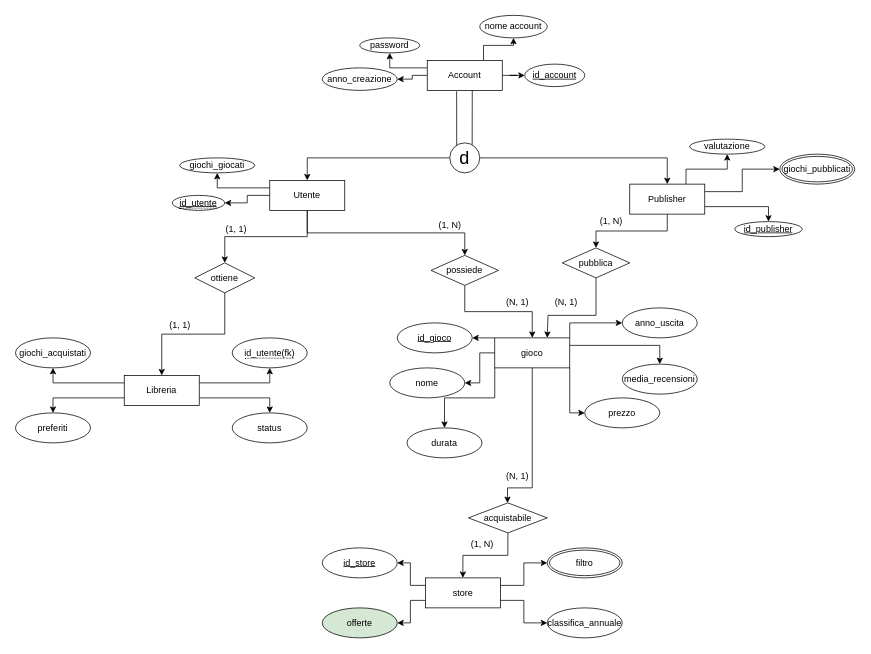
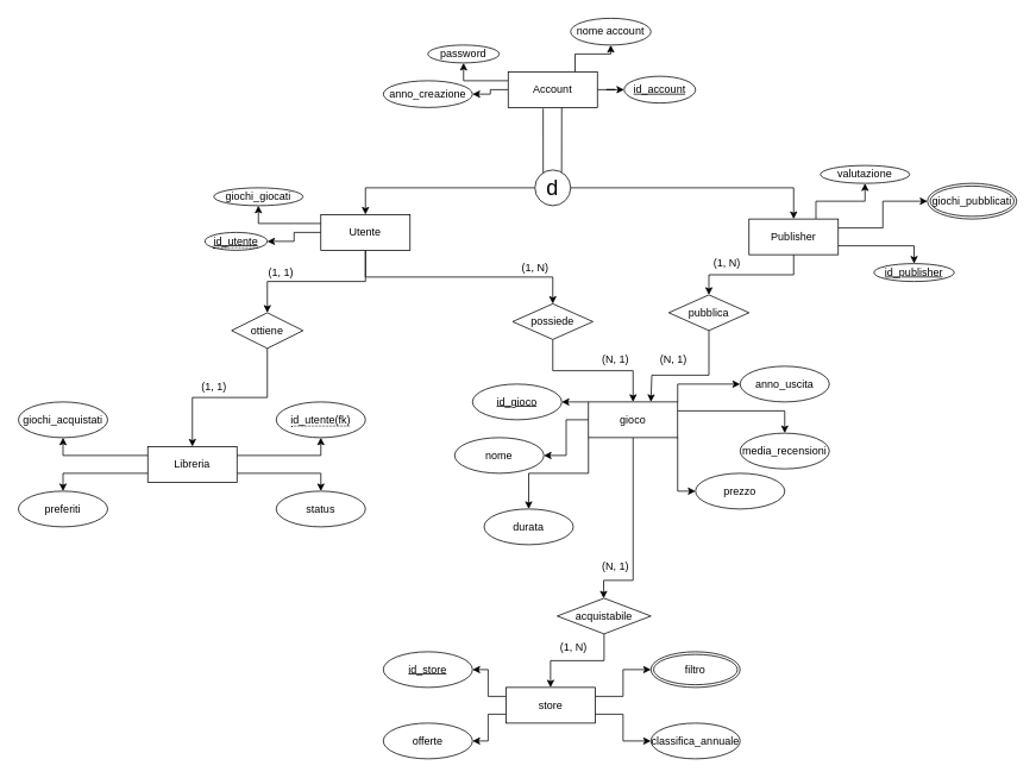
  <mxCell id="0" />
  <mxCell id="1" parent="0" />
  <mxCell id="2" style="edgeStyle=orthogonalEdgeStyle;rounded=0;orthogonalLoop=1;jettySize=auto;html=1;exitX=1;exitY=0.5;exitDx=0;exitDy=0;" edge="1" parent="1" source="6" target="7"><mxGeometry relative="1" as="geometry"><mxPoint x="699" y="100" as="targetPoint" /></mxGeometry></mxCell>
  <mxCell id="3" style="edgeStyle=orthogonalEdgeStyle;rounded=0;orthogonalLoop=1;jettySize=auto;html=1;exitX=0.75;exitY=0;exitDx=0;exitDy=0;entryX=0.5;entryY=1;entryDx=0;entryDy=0;" edge="1" parent="1" source="6" target="8"><mxGeometry relative="1" as="geometry" /></mxCell>
  <mxCell id="4" style="edgeStyle=orthogonalEdgeStyle;rounded=0;orthogonalLoop=1;jettySize=auto;html=1;exitX=0;exitY=0.25;exitDx=0;exitDy=0;entryX=0.5;entryY=1;entryDx=0;entryDy=0;" edge="1" parent="1" source="6" target="9"><mxGeometry relative="1" as="geometry" /></mxCell>
  <mxCell id="5" style="edgeStyle=orthogonalEdgeStyle;rounded=0;orthogonalLoop=1;jettySize=auto;html=1;exitX=0;exitY=0.5;exitDx=0;exitDy=0;entryX=1;entryY=0.5;entryDx=0;entryDy=0;" edge="1" parent="1" source="6" target="10"><mxGeometry relative="1" as="geometry" /></mxCell>
  <mxCell id="6" value="Account" style="whiteSpace=wrap;html=1;align=center;" vertex="1" parent="1"><mxGeometry x="569" y="80" width="100" height="40" as="geometry" /></mxCell>
  <mxCell id="7" value="id_account" style="ellipse;whiteSpace=wrap;html=1;align=center;fontStyle=4;" vertex="1" parent="1"><mxGeometry x="699" y="85" width="80" height="30" as="geometry" /></mxCell>
  <mxCell id="8" value="nome account" style="ellipse;whiteSpace=wrap;html=1;align=center;" vertex="1" parent="1"><mxGeometry x="639" y="20" width="90" height="30" as="geometry" /></mxCell>
  <mxCell id="9" value="password" style="ellipse;whiteSpace=wrap;html=1;align=center;" vertex="1" parent="1"><mxGeometry x="479" y="50" width="80" height="20" as="geometry" /></mxCell>
  <mxCell id="10" value="anno_creazione" style="ellipse;whiteSpace=wrap;html=1;align=center;" vertex="1" parent="1"><mxGeometry x="429" y="90" width="100" height="30" as="geometry" /></mxCell>
  <mxCell id="11" style="edgeStyle=orthogonalEdgeStyle;rounded=0;orthogonalLoop=1;jettySize=auto;html=1;exitX=0;exitY=0.5;exitDx=0;exitDy=0;" edge="1" parent="1" source="13" target="20"><mxGeometry relative="1" as="geometry"><mxPoint x="559" y="210" as="sourcePoint" /></mxGeometry></mxCell>
  <mxCell id="12" style="edgeStyle=orthogonalEdgeStyle;rounded=0;orthogonalLoop=1;jettySize=auto;html=1;exitX=1;exitY=0.5;exitDx=0;exitDy=0;" edge="1" parent="1" source="13" target="25"><mxGeometry relative="1" as="geometry" /></mxCell>
  <mxCell id="13" value="&lt;font style=&quot;font-size: 24px;&quot;&gt;d&lt;/font&gt;" style="ellipse;whiteSpace=wrap;html=1;aspect=fixed;" vertex="1" parent="1"><mxGeometry x="599" y="190" width="40" height="40" as="geometry" /></mxCell>
  <mxCell id="14" value="" style="endArrow=none;html=1;rounded=0;exitX=0.747;exitY=0.065;exitDx=0;exitDy=0;exitPerimeter=0;" edge="1" parent="1" source="13"><mxGeometry width="50" height="50" relative="1" as="geometry"><mxPoint x="629" y="190" as="sourcePoint" /><mxPoint x="629" y="120" as="targetPoint" /></mxGeometry></mxCell>
  <mxCell id="15" value="" style="endArrow=none;html=1;rounded=0;entryX=0.392;entryY=1.03;entryDx=0;entryDy=0;entryPerimeter=0;exitX=0.231;exitY=0.086;exitDx=0;exitDy=0;exitPerimeter=0;" edge="1" parent="1" source="13" target="6"><mxGeometry width="50" height="50" relative="1" as="geometry"><mxPoint x="608" y="190" as="sourcePoint" /><mxPoint x="449" y="150" as="targetPoint" /><Array as="points" /></mxGeometry></mxCell>
  <mxCell id="16" style="edgeStyle=orthogonalEdgeStyle;rounded=0;orthogonalLoop=1;jettySize=auto;html=1;exitX=0;exitY=0.5;exitDx=0;exitDy=0;entryX=1;entryY=0.5;entryDx=0;entryDy=0;" edge="1" parent="1" source="20" target="26"><mxGeometry relative="1" as="geometry" /></mxCell>
  <mxCell id="17" style="edgeStyle=orthogonalEdgeStyle;rounded=0;orthogonalLoop=1;jettySize=auto;html=1;exitX=0;exitY=0.25;exitDx=0;exitDy=0;" edge="1" parent="1" source="20" target="27"><mxGeometry relative="1" as="geometry" /></mxCell>
  <mxCell id="18" style="edgeStyle=orthogonalEdgeStyle;rounded=0;orthogonalLoop=1;jettySize=auto;html=1;exitX=0.5;exitY=1;exitDx=0;exitDy=0;entryX=0.5;entryY=0;entryDx=0;entryDy=0;" edge="1" parent="1" source="20" target="39"><mxGeometry relative="1" as="geometry" /></mxCell>
  <mxCell id="19" style="edgeStyle=orthogonalEdgeStyle;rounded=0;orthogonalLoop=1;jettySize=auto;html=1;exitX=0.5;exitY=1;exitDx=0;exitDy=0;" edge="1" parent="1" source="20" target="50"><mxGeometry relative="1" as="geometry"><mxPoint x="699" y="340" as="targetPoint" /></mxGeometry></mxCell>
  <mxCell id="20" value="Utente" style="whiteSpace=wrap;html=1;align=center;" vertex="1" parent="1"><mxGeometry x="359" y="240" width="100" height="40" as="geometry" /></mxCell>
  <mxCell id="21" style="edgeStyle=orthogonalEdgeStyle;rounded=0;orthogonalLoop=1;jettySize=auto;html=1;exitX=0.75;exitY=0;exitDx=0;exitDy=0;entryX=0.5;entryY=1;entryDx=0;entryDy=0;" edge="1" parent="1" source="25" target="28"><mxGeometry relative="1" as="geometry" /></mxCell>
  <mxCell id="22" style="edgeStyle=orthogonalEdgeStyle;rounded=0;orthogonalLoop=1;jettySize=auto;html=1;exitX=1;exitY=0.25;exitDx=0;exitDy=0;entryX=0;entryY=0.5;entryDx=0;entryDy=0;" edge="1" parent="1" source="25" target="68"><mxGeometry relative="1" as="geometry"><mxPoint x="1019" y="240" as="targetPoint" /></mxGeometry></mxCell>
  <mxCell id="23" style="edgeStyle=orthogonalEdgeStyle;rounded=0;orthogonalLoop=1;jettySize=auto;html=1;exitX=1;exitY=0.75;exitDx=0;exitDy=0;entryX=0.5;entryY=0;entryDx=0;entryDy=0;" edge="1" parent="1" source="25" target="29"><mxGeometry relative="1" as="geometry" /></mxCell>
  <mxCell id="24" style="edgeStyle=orthogonalEdgeStyle;rounded=0;orthogonalLoop=1;jettySize=auto;html=1;exitX=0.5;exitY=1;exitDx=0;exitDy=0;entryX=0.5;entryY=0;entryDx=0;entryDy=0;" edge="1" parent="1" source="25" target="70"><mxGeometry relative="1" as="geometry"><mxPoint x="889" y="335" as="targetPoint" /></mxGeometry></mxCell>
  <mxCell id="25" value="Publisher" style="whiteSpace=wrap;html=1;align=center;" vertex="1" parent="1"><mxGeometry x="839" y="245" width="100" height="40" as="geometry" /></mxCell>
  <mxCell id="26" value="&lt;span data-darkreader-inline-border-bottom=&quot;&quot; style=&quot;border-bottom: 1px dotted; --darkreader-inline-border-bottom: initial;&quot;&gt;&lt;u&gt;id_utente&lt;/u&gt;&lt;/span&gt;" style="ellipse;whiteSpace=wrap;html=1;align=center;" vertex="1" parent="1"><mxGeometry y="260" width="70" height="20" as="geometry" x="229" /></mxCell>
  <mxCell id="27" value="giochi_giocati" style="ellipse;whiteSpace=wrap;html=1;align=center;" vertex="1" parent="1"><mxGeometry x="239" y="210" width="100" height="20" as="geometry" /></mxCell>
  <mxCell id="28" value="valutazione" style="ellipse;whiteSpace=wrap;html=1;align=center;" vertex="1" parent="1"><mxGeometry x="919" y="185" width="100" height="20" as="geometry" /></mxCell>
  <mxCell id="29" value="&lt;u&gt;id_publisher&lt;/u&gt;" style="ellipse;whiteSpace=wrap;html=1;align=center;" vertex="1" parent="1"><mxGeometry x="979" y="295" width="90" height="20" as="geometry" /></mxCell>
  <mxCell id="30" style="edgeStyle=orthogonalEdgeStyle;rounded=0;orthogonalLoop=1;jettySize=auto;html=1;exitX=0;exitY=0.75;exitDx=0;exitDy=0;entryX=0.5;entryY=0;entryDx=0;entryDy=0;" edge="1" parent="1" source="34" target="36"><mxGeometry relative="1" as="geometry" /></mxCell>
  <mxCell id="31" style="edgeStyle=orthogonalEdgeStyle;rounded=0;orthogonalLoop=1;jettySize=auto;html=1;exitX=1;exitY=0.75;exitDx=0;exitDy=0;entryX=0.5;entryY=0;entryDx=0;entryDy=0;" edge="1" parent="1" source="34" target="37"><mxGeometry relative="1" as="geometry" /></mxCell>
  <mxCell id="32" style="edgeStyle=orthogonalEdgeStyle;rounded=0;orthogonalLoop=1;jettySize=auto;html=1;exitX=0;exitY=0.25;exitDx=0;exitDy=0;entryX=0.5;entryY=1;entryDx=0;entryDy=0;" edge="1" parent="1" source="34" target="35"><mxGeometry relative="1" as="geometry" /></mxCell>
  <mxCell id="33" style="edgeStyle=orthogonalEdgeStyle;rounded=0;orthogonalLoop=1;jettySize=auto;html=1;exitX=1;exitY=0.25;exitDx=0;exitDy=0;entryX=0.5;entryY=1;entryDx=0;entryDy=0;" edge="1" parent="1" source="34" target="40"><mxGeometry relative="1" as="geometry" /></mxCell>
  <mxCell id="34" value="Libreria" style="whiteSpace=wrap;html=1;align=center;" vertex="1" parent="1"><mxGeometry x="165" y="500" width="100" height="40" as="geometry" /></mxCell>
  <mxCell id="35" value="giochi_acquistati" style="ellipse;whiteSpace=wrap;html=1;align=center;" vertex="1" parent="1"><mxGeometry x="20" y="450" width="100" height="40" as="geometry" /></mxCell>
  <mxCell id="36" value="preferiti" style="ellipse;whiteSpace=wrap;html=1;align=center;" vertex="1" parent="1"><mxGeometry x="20" y="550" width="100" height="40" as="geometry" /></mxCell>
  <mxCell id="37" value="status" style="ellipse;whiteSpace=wrap;html=1;align=center;" vertex="1" parent="1"><mxGeometry x="309" y="550" width="100" height="40" as="geometry" /></mxCell>
  <mxCell id="38" style="edgeStyle=orthogonalEdgeStyle;rounded=0;orthogonalLoop=1;jettySize=auto;html=1;exitX=0.5;exitY=1;exitDx=0;exitDy=0;" edge="1" parent="1" source="39" target="34"><mxGeometry relative="1" as="geometry"><mxPoint x="285" y="430" as="sourcePoint" /></mxGeometry></mxCell>
  <mxCell id="39" value="ottiene" style="shape=rhombus;perimeter=rhombusPerimeter;whiteSpace=wrap;html=1;align=center;" vertex="1" parent="1"><mxGeometry x="259" y="350" width="80" height="40" as="geometry" /></mxCell>
  <mxCell id="40" value="&lt;span data-darkreader-inline-border-bottom=&quot;&quot; style=&quot;border-bottom: 1px dotted; --darkreader-inline-border-bottom: initial;&quot;&gt;id_utente(fk)&lt;/span&gt;" style="ellipse;whiteSpace=wrap;html=1;align=center;" vertex="1" parent="1"><mxGeometry x="309" y="450" width="100" height="40" as="geometry" /></mxCell>
  <mxCell id="41" style="edgeStyle=orthogonalEdgeStyle;rounded=0;orthogonalLoop=1;jettySize=auto;html=1;exitX=0;exitY=0;exitDx=0;exitDy=0;" edge="1" parent="1" source="48"><mxGeometry relative="1" as="geometry"><mxPoint x="629" y="450.167" as="targetPoint" /></mxGeometry></mxCell>
  <mxCell id="42" style="edgeStyle=orthogonalEdgeStyle;rounded=0;orthogonalLoop=1;jettySize=auto;html=1;exitX=0;exitY=0.5;exitDx=0;exitDy=0;entryX=1;entryY=0.5;entryDx=0;entryDy=0;" edge="1" parent="1" source="48" target="52"><mxGeometry relative="1" as="geometry" /></mxCell>
  <mxCell id="43" style="edgeStyle=orthogonalEdgeStyle;rounded=0;orthogonalLoop=1;jettySize=auto;html=1;exitX=0;exitY=1;exitDx=0;exitDy=0;entryX=0.5;entryY=0;entryDx=0;entryDy=0;" edge="1" parent="1" source="48" target="53"><mxGeometry relative="1" as="geometry" /></mxCell>
  <mxCell id="44" style="edgeStyle=orthogonalEdgeStyle;rounded=0;orthogonalLoop=1;jettySize=auto;html=1;exitX=1;exitY=0;exitDx=0;exitDy=0;entryX=0;entryY=0.5;entryDx=0;entryDy=0;" edge="1" parent="1" source="48" target="55"><mxGeometry relative="1" as="geometry" /></mxCell>
  <mxCell id="45" style="edgeStyle=orthogonalEdgeStyle;rounded=0;orthogonalLoop=1;jettySize=auto;html=1;exitX=1;exitY=0.25;exitDx=0;exitDy=0;entryX=0.5;entryY=0;entryDx=0;entryDy=0;" edge="1" parent="1" source="48" target="54"><mxGeometry relative="1" as="geometry" /></mxCell>
  <mxCell id="46" style="edgeStyle=orthogonalEdgeStyle;rounded=0;orthogonalLoop=1;jettySize=auto;html=1;exitX=1;exitY=1;exitDx=0;exitDy=0;entryX=0;entryY=0.5;entryDx=0;entryDy=0;" edge="1" parent="1" source="48" target="56"><mxGeometry relative="1" as="geometry" /></mxCell>
  <mxCell id="47" style="edgeStyle=orthogonalEdgeStyle;rounded=0;orthogonalLoop=1;jettySize=auto;html=1;exitX=0.5;exitY=1;exitDx=0;exitDy=0;" edge="1" parent="1" source="48" target="58"><mxGeometry relative="1" as="geometry"><Array as="points"><mxPoint x="709" y="650" /><mxPoint x="676" y="650" /></Array></mxGeometry></mxCell>
  <mxCell id="48" value="gioco" style="whiteSpace=wrap;html=1;align=center;" vertex="1" parent="1"><mxGeometry x="659" y="450" width="100" height="40" as="geometry" /></mxCell>
  <mxCell id="49" style="edgeStyle=orthogonalEdgeStyle;rounded=0;orthogonalLoop=1;jettySize=auto;html=1;exitX=0.5;exitY=1;exitDx=0;exitDy=0;entryX=0.5;entryY=0;entryDx=0;entryDy=0;" edge="1" parent="1" source="50" target="48"><mxGeometry relative="1" as="geometry" /></mxCell>
  <mxCell id="50" value="possiede" style="shape=rhombus;perimeter=rhombusPerimeter;whiteSpace=wrap;html=1;align=center;" vertex="1" parent="1"><mxGeometry x="574" y="340" width="90" height="40" as="geometry" /></mxCell>
  <mxCell id="51" value="id_gioco" style="ellipse;whiteSpace=wrap;html=1;align=center;fontStyle=4;" vertex="1" parent="1"><mxGeometry x="529" y="430" width="100" height="40" as="geometry" /></mxCell>
- <mxCell id="52" value="nome" style="ellipse;whiteSpace=wrap;html=1;align=center;" vertex="1" parent="1"><mxGeometry x="519" y="490" width="100" height="40" as="geometry" /></mxCell>
+ <mxCell id="52" value="nome" style="ellipse;whiteSpace=wrap;html=1;align=center;" vertex="1" parent="1"><mxGeometry x="509" y="490" width="100" height="40" as="geometry" /></mxCell>
  <mxCell id="53" value="durata" style="ellipse;whiteSpace=wrap;html=1;align=center;" vertex="1" parent="1"><mxGeometry x="542" y="570" width="100" height="40" as="geometry" /></mxCell>
  <mxCell id="54" value="media_recensioni" style="ellipse;whiteSpace=wrap;html=1;align=center;" vertex="1" parent="1"><mxGeometry x="829" y="485" width="100" height="40" as="geometry" /></mxCell>
  <mxCell id="55" value="anno_uscita&lt;span style=&quot;font-family: monospace; font-size: 0px; text-align: start; text-wrap: nowrap;&quot;&gt;%3CmxGraphModel%3E%3Croot%3E%3CmxCell%20id%3D%220%22%2F%3E%3CmxCell%20id%3D%221%22%20parent%3D%220%22%2F%3E%3CmxCell%20id%3D%222%22%20value%3D%22media_recensioni%22%20style%3D%22ellipse%3BwhiteSpace%3Dwrap%3Bhtml%3D1%3Balign%3Dcenter%3B%22%20vertex%3D%221%22%20parent%3D%221%22%3E%3CmxGeometry%20x%3D%22460%22%20y%3D%22650%22%20width%3D%22100%22%20height%3D%2240%22%20as%3D%22geometry%22%2F%3E%3C%2FmxCell%3E%3C%2Froot%3E%3C%2FmxGraphModel%3E&lt;/span&gt;" style="ellipse;whiteSpace=wrap;html=1;align=center;" vertex="1" parent="1"><mxGeometry x="829" y="410" width="100" height="40" as="geometry" /></mxCell>
  <mxCell id="56" value="prezzo" style="ellipse;whiteSpace=wrap;html=1;align=center;" vertex="1" parent="1"><mxGeometry x="779" y="530" width="100" height="40" as="geometry" /></mxCell>
  <mxCell id="57" style="edgeStyle=orthogonalEdgeStyle;rounded=0;orthogonalLoop=1;jettySize=auto;html=1;entryX=0.5;entryY=0;entryDx=0;entryDy=0;exitX=0.5;exitY=1;exitDx=0;exitDy=0;" edge="1" parent="1" source="58" target="63"><mxGeometry relative="1" as="geometry"><mxPoint x="629" y="720" as="sourcePoint" /></mxGeometry></mxCell>
  <mxCell id="58" value="acquistabile" style="shape=rhombus;perimeter=rhombusPerimeter;whiteSpace=wrap;html=1;align=center;" vertex="1" parent="1"><mxGeometry x="624" y="670" width="105" height="40" as="geometry" /></mxCell>
  <mxCell id="59" style="edgeStyle=orthogonalEdgeStyle;rounded=0;orthogonalLoop=1;jettySize=auto;html=1;exitX=1;exitY=0.25;exitDx=0;exitDy=0;entryX=0;entryY=0.5;entryDx=0;entryDy=0;" edge="1" parent="1" source="63" target="65"><mxGeometry relative="1" as="geometry" /></mxCell>
  <mxCell id="60" style="edgeStyle=orthogonalEdgeStyle;rounded=0;orthogonalLoop=1;jettySize=auto;html=1;exitX=0;exitY=0.25;exitDx=0;exitDy=0;entryX=1;entryY=0.5;entryDx=0;entryDy=0;" edge="1" parent="1" source="63" target="64"><mxGeometry relative="1" as="geometry" /></mxCell>
  <mxCell id="61" style="edgeStyle=orthogonalEdgeStyle;rounded=0;orthogonalLoop=1;jettySize=auto;html=1;exitX=0;exitY=0.75;exitDx=0;exitDy=0;entryX=1;entryY=0.5;entryDx=0;entryDy=0;" edge="1" parent="1" source="63" target="66"><mxGeometry relative="1" as="geometry" /></mxCell>
  <mxCell id="62" style="edgeStyle=orthogonalEdgeStyle;rounded=0;orthogonalLoop=1;jettySize=auto;html=1;exitX=1;exitY=0.75;exitDx=0;exitDy=0;entryX=0;entryY=0.5;entryDx=0;entryDy=0;" edge="1" parent="1" source="63" target="67"><mxGeometry relative="1" as="geometry" /></mxCell>
  <mxCell id="63" value="store" style="whiteSpace=wrap;html=1;align=center;" vertex="1" parent="1"><mxGeometry x="566.5" y="770" width="100" height="40" as="geometry" /></mxCell>
  <mxCell id="64" value="id_store" style="ellipse;whiteSpace=wrap;html=1;align=center;fontStyle=4;" vertex="1" parent="1"><mxGeometry x="429" y="730" width="100" height="40" as="geometry" /></mxCell>
  <mxCell id="65" value="filtro" style="ellipse;shape=doubleEllipse;margin=3;whiteSpace=wrap;html=1;align=center;" vertex="1" parent="1"><mxGeometry x="729" y="730" width="100" height="40" as="geometry" /></mxCell>
- <mxCell id="66" value="offerte" style="ellipse;whiteSpace=wrap;html=1;align=center;fillColor=#d5e8d4;" vertex="1" parent="1"><mxGeometry x="429" y="810" width="100" height="40" as="geometry" /></mxCell>
+ <mxCell id="66" value="offerte" style="ellipse;whiteSpace=wrap;html=1;align=center;" vertex="1" parent="1"><mxGeometry x="429" y="810" width="100" height="40" as="geometry" /></mxCell>
  <mxCell id="67" value="classifica_annuale" style="ellipse;whiteSpace=wrap;html=1;align=center;" vertex="1" parent="1"><mxGeometry x="729" y="810" width="100" height="40" as="geometry" /></mxCell>
  <mxCell id="68" value="giochi_pubblicati" style="ellipse;shape=doubleEllipse;margin=3;whiteSpace=wrap;html=1;align=center;" vertex="1" parent="1"><mxGeometry x="1039" y="205" width="100" height="40" as="geometry" /></mxCell>
  <mxCell id="69" style="edgeStyle=orthogonalEdgeStyle;rounded=0;orthogonalLoop=1;jettySize=auto;html=1;exitX=0.5;exitY=1;exitDx=0;exitDy=0;" edge="1" parent="1" source="70"><mxGeometry relative="1" as="geometry"><mxPoint x="729" y="450" as="targetPoint" /><Array as="points"><mxPoint x="794" y="420" /><mxPoint x="730" y="420" /><mxPoint x="730" y="450" /></Array></mxGeometry></mxCell>
  <mxCell id="70" value="pubblica" style="shape=rhombus;perimeter=rhombusPerimeter;whiteSpace=wrap;html=1;align=center;" vertex="1" parent="1"><mxGeometry x="749" y="330" width="90" height="40" as="geometry" /></mxCell>
  <mxCell id="71" value="(1, 1)" style="text;html=1;align=center;verticalAlign=middle;resizable=0;points=[];autosize=1;strokeColor=none;fillColor=none;" vertex="1" parent="1"><mxGeometry x="289" y="290" width="50" height="30" as="geometry" /></mxCell>
  <mxCell id="72" value="(1, N)" style="text;html=1;align=center;verticalAlign=middle;resizable=0;points=[];autosize=1;strokeColor=none;fillColor=none;" vertex="1" parent="1"><mxGeometry x="574" y="285" width="50" height="30" as="geometry" /></mxCell>
  <mxCell id="73" value="(1, N)" style="text;html=1;align=center;verticalAlign=middle;resizable=0;points=[];autosize=1;strokeColor=none;fillColor=none;" vertex="1" parent="1"><mxGeometry x="789" y="280" width="50" height="30" as="geometry" /></mxCell>
  <mxCell id="74" value="(N, 1)" style="text;html=1;align=center;verticalAlign=middle;resizable=0;points=[];autosize=1;strokeColor=none;fillColor=none;" vertex="1" parent="1"><mxGeometry x="664" y="620" width="50" height="30" as="geometry" /></mxCell>
  <mxCell id="75" value="(1, N)" style="text;html=1;align=center;verticalAlign=middle;resizable=0;points=[];autosize=1;strokeColor=none;fillColor=none;" vertex="1" parent="1"><mxGeometry x="617" y="710" width="50" height="30" as="geometry" /></mxCell>
  <mxCell id="76" value="(N, 1)" style="text;html=1;align=center;verticalAlign=middle;resizable=0;points=[];autosize=1;strokeColor=none;fillColor=none;" vertex="1" parent="1"><mxGeometry x="664" y="388" width="50" height="30" as="geometry" /></mxCell>
  <mxCell id="77" value="(N, 1)" style="text;html=1;align=center;verticalAlign=middle;resizable=0;points=[];autosize=1;strokeColor=none;fillColor=none;" vertex="1" parent="1"><mxGeometry x="729" y="388" width="50" height="30" as="geometry" /></mxCell>
  <mxCell id="78" value="(1, 1)" style="text;html=1;align=center;verticalAlign=middle;resizable=0;points=[];autosize=1;strokeColor=none;fillColor=none;" vertex="1" parent="1"><mxGeometry x="214" y="418" width="50" height="30" as="geometry" /></mxCell>
